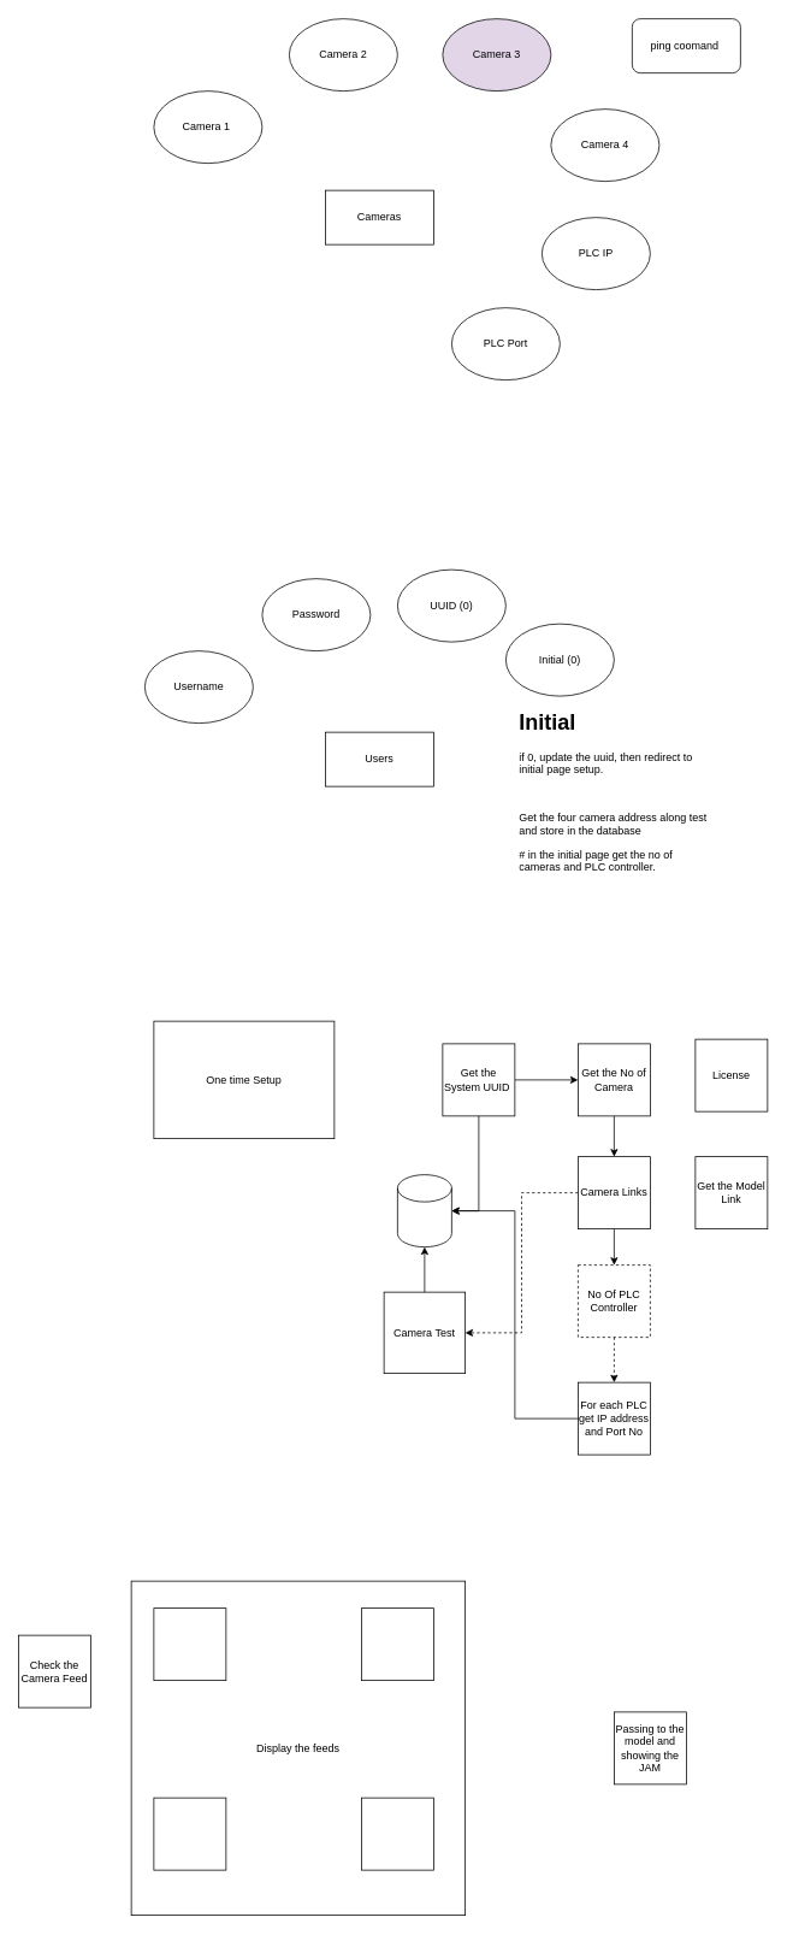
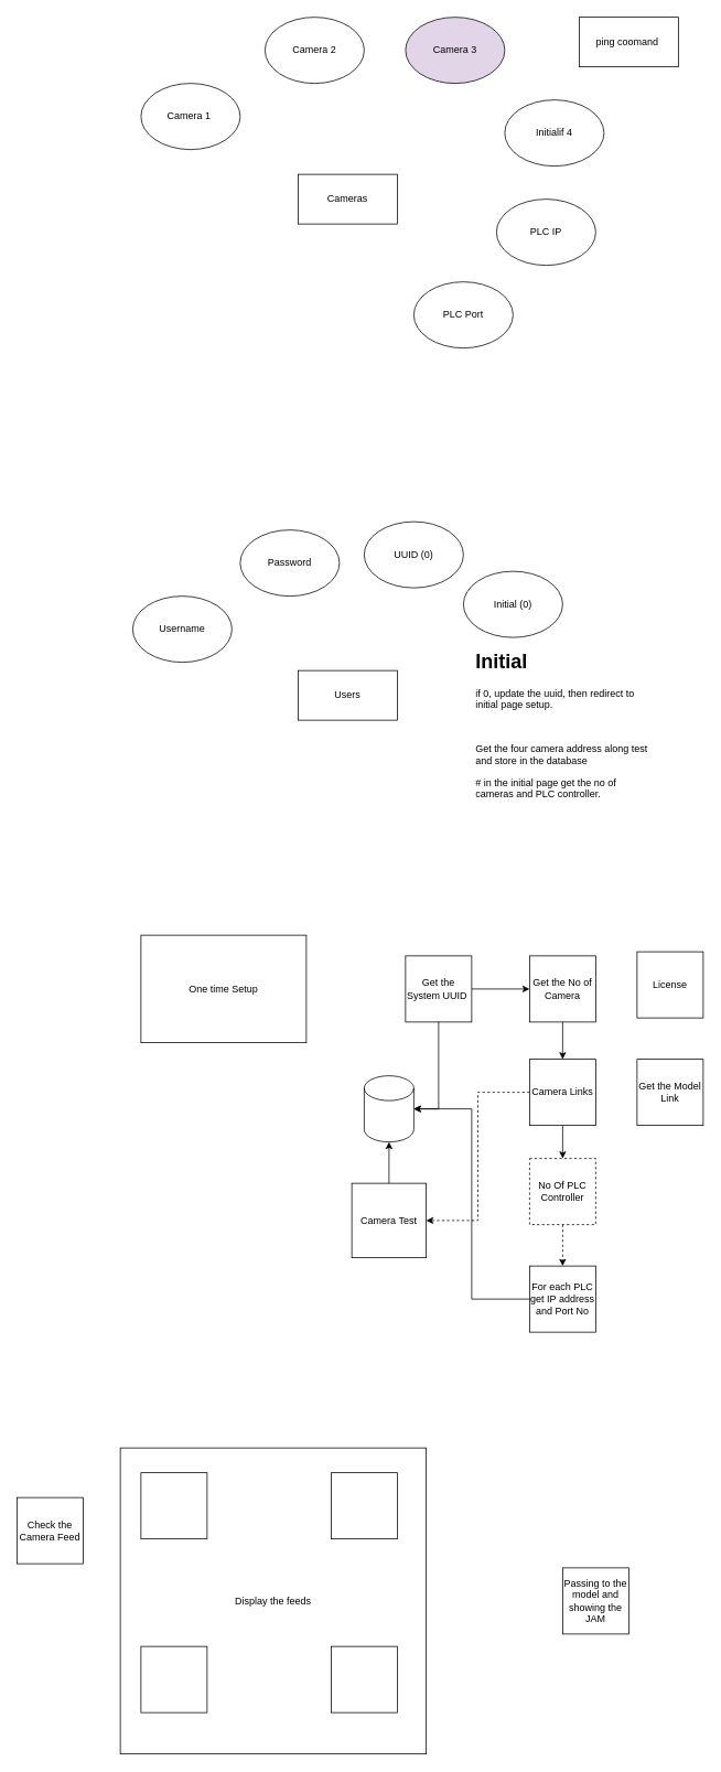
  <mxCell id="0" />
  <mxCell id="1" parent="0" />
  <mxCell id="2" value="One time Setup" style="rounded=0;whiteSpace=wrap;html=1;" parent="1" vertex="1"><mxGeometry x="170" y="1130" width="200" height="130" as="geometry" /></mxCell>
  <mxCell id="3" style="edgeStyle=orthogonalEdgeStyle;rounded=0;orthogonalLoop=1;jettySize=auto;html=1;entryX=0;entryY=0.5;entryDx=0;entryDy=0;" parent="1" source="4" edge="1"><mxGeometry relative="1" as="geometry"><mxPoint x="640" y="1195" as="targetPoint" /></mxGeometry></mxCell>
  <mxCell id="4" value="Get the System UUID&amp;nbsp;" style="whiteSpace=wrap;html=1;aspect=fixed;" parent="1" vertex="1"><mxGeometry x="490" y="1155" width="80" height="80" as="geometry" /></mxCell>
  <mxCell id="5" style="edgeStyle=orthogonalEdgeStyle;rounded=0;orthogonalLoop=1;jettySize=auto;html=1;entryX=0.5;entryY=0;entryDx=0;entryDy=0;" parent="1" source="6" target="9" edge="1"><mxGeometry relative="1" as="geometry" /></mxCell>
  <mxCell id="6" value="Get the No of Camera" style="whiteSpace=wrap;html=1;aspect=fixed;" parent="1" vertex="1"><mxGeometry x="640" y="1155" width="80" height="80" as="geometry" /></mxCell>
  <mxCell id="7" style="edgeStyle=orthogonalEdgeStyle;rounded=0;orthogonalLoop=1;jettySize=auto;html=1;entryX=0.5;entryY=0;entryDx=0;entryDy=0;" parent="1" source="9" target="11" edge="1"><mxGeometry relative="1" as="geometry" /></mxCell>
  <mxCell id="8" style="edgeStyle=orthogonalEdgeStyle;rounded=0;orthogonalLoop=1;jettySize=auto;html=1;entryX=1;entryY=0.5;entryDx=0;entryDy=0;dashed=1;" parent="1" source="9" target="18" edge="1"><mxGeometry relative="1" as="geometry" /></mxCell>
  <mxCell id="9" value="Camera Links" style="whiteSpace=wrap;html=1;aspect=fixed;" parent="1" vertex="1"><mxGeometry x="640" y="1280" width="80" height="80" as="geometry" /></mxCell>
  <mxCell id="10" style="edgeStyle=orthogonalEdgeStyle;rounded=0;orthogonalLoop=1;jettySize=auto;html=1;entryX=0.5;entryY=0;entryDx=0;entryDy=0;dashed=1;" parent="1" source="11" target="12" edge="1"><mxGeometry relative="1" as="geometry" /></mxCell>
  <mxCell id="11" value="No Of PLC Controller" style="whiteSpace=wrap;html=1;aspect=fixed;dashed=1;" parent="1" vertex="1"><mxGeometry x="640" y="1400" width="80" height="80" as="geometry" /></mxCell>
  <mxCell id="12" value="For each PLC get IP address and Port No" style="whiteSpace=wrap;html=1;aspect=fixed;" parent="1" vertex="1"><mxGeometry x="640" y="1530" width="80" height="80" as="geometry" /></mxCell>
  <mxCell id="13" value="" style="shape=cylinder3;whiteSpace=wrap;html=1;boundedLbl=1;backgroundOutline=1;size=15;" parent="1" vertex="1"><mxGeometry x="440" y="1300" width="60" height="80" as="geometry" /></mxCell>
  <mxCell id="14" style="edgeStyle=orthogonalEdgeStyle;rounded=0;orthogonalLoop=1;jettySize=auto;html=1;entryX=1;entryY=0.5;entryDx=0;entryDy=0;entryPerimeter=0;" parent="1" source="12" target="13" edge="1"><mxGeometry relative="1" as="geometry" /></mxCell>
  <mxCell id="15" style="edgeStyle=orthogonalEdgeStyle;rounded=0;orthogonalLoop=1;jettySize=auto;html=1;entryX=1;entryY=0.5;entryDx=0;entryDy=0;entryPerimeter=0;" parent="1" source="4" target="13" edge="1"><mxGeometry relative="1" as="geometry" /></mxCell>
  <mxCell id="16" value="Get the Model Link" style="whiteSpace=wrap;html=1;aspect=fixed;" parent="1" vertex="1"><mxGeometry x="770" y="1280" width="80" height="80" as="geometry" /></mxCell>
  <mxCell id="17" value="License" style="whiteSpace=wrap;html=1;aspect=fixed;" parent="1" vertex="1"><mxGeometry x="770" y="1150" width="80" height="80" as="geometry" /></mxCell>
  <mxCell id="18" value="Camera Test" style="whiteSpace=wrap;html=1;aspect=fixed;" parent="1" vertex="1"><mxGeometry x="425" y="1430" width="90" height="90" as="geometry" /></mxCell>
  <mxCell id="19" style="edgeStyle=orthogonalEdgeStyle;rounded=0;orthogonalLoop=1;jettySize=auto;html=1;entryX=0.5;entryY=1;entryDx=0;entryDy=0;entryPerimeter=0;" parent="1" source="18" target="13" edge="1"><mxGeometry relative="1" as="geometry" /></mxCell>
  <mxCell id="20" value="Display the feeds" style="whiteSpace=wrap;html=1;aspect=fixed;" parent="1" vertex="1"><mxGeometry x="145" y="1750" width="370" height="370" as="geometry" /></mxCell>
  <mxCell id="21" value="Passing to the model and showing the JAM" style="whiteSpace=wrap;html=1;aspect=fixed;" parent="1" vertex="1"><mxGeometry x="680" y="1895" width="80" height="80" as="geometry" /></mxCell>
  <mxCell id="22" value="Check the Camera Feed" style="whiteSpace=wrap;html=1;aspect=fixed;" parent="1" vertex="1"><mxGeometry x="20" y="1810" width="80" height="80" as="geometry" /></mxCell>
  <mxCell id="23" value="" style="whiteSpace=wrap;html=1;aspect=fixed;" parent="1" vertex="1"><mxGeometry x="400" y="1990" width="80" height="80" as="geometry" /></mxCell>
  <mxCell id="24" value="" style="whiteSpace=wrap;html=1;aspect=fixed;" parent="1" vertex="1"><mxGeometry x="170" y="1990" width="80" height="80" as="geometry" /></mxCell>
  <mxCell id="25" value="" style="whiteSpace=wrap;html=1;aspect=fixed;" parent="1" vertex="1"><mxGeometry x="170" y="1780" width="80" height="80" as="geometry" /></mxCell>
  <mxCell id="26" value="" style="whiteSpace=wrap;html=1;aspect=fixed;" parent="1" vertex="1"><mxGeometry x="400" y="1780" width="80" height="80" as="geometry" /></mxCell>
  <mxCell id="27" value="Users" style="rounded=0;whiteSpace=wrap;html=1;" vertex="1" parent="1"><mxGeometry x="360" y="810" width="120" height="60" as="geometry" /></mxCell>
  <mxCell id="28" value="Username" style="ellipse;whiteSpace=wrap;html=1;" vertex="1" parent="1"><mxGeometry x="160" y="720" width="120" height="80" as="geometry" /></mxCell>
  <mxCell id="29" value="Password" style="ellipse;whiteSpace=wrap;html=1;" vertex="1" parent="1"><mxGeometry x="290" y="640" width="120" height="80" as="geometry" /></mxCell>
  <mxCell id="30" value="UUID (0)" style="ellipse;whiteSpace=wrap;html=1;" vertex="1" parent="1"><mxGeometry x="440" y="630" width="120" height="80" as="geometry" /></mxCell>
  <mxCell id="31" value="Initial (0)" style="ellipse;whiteSpace=wrap;html=1;" vertex="1" parent="1"><mxGeometry x="560" y="690" width="120" height="80" as="geometry" /></mxCell>
  <mxCell id="32" value="&lt;h1&gt;Initial&lt;/h1&gt;&lt;p&gt;if 0, update the uuid, then redirect to initial page setup.&lt;/p&gt;&lt;p&gt;&lt;br&gt;&lt;/p&gt;&lt;p&gt;Get the four camera address along test and store in the database&lt;/p&gt;&lt;p&gt;# in the initial page get the no of cameras and PLC controller.&lt;/p&gt;" style="text;html=1;strokeColor=none;fillColor=none;spacing=5;spacingTop=-20;whiteSpace=wrap;overflow=hidden;rounded=0;" vertex="1" parent="1"><mxGeometry x="570" y="780" width="220" height="210" as="geometry" /></mxCell>
  <mxCell id="33" value="Cameras" style="rounded=0;whiteSpace=wrap;html=1;" vertex="1" parent="1"><mxGeometry x="360" y="210" width="120" height="60" as="geometry" /></mxCell>
  <mxCell id="34" value="Camera 1&amp;nbsp;" style="ellipse;whiteSpace=wrap;html=1;" vertex="1" parent="1"><mxGeometry x="170" y="100" width="120" height="80" as="geometry" /></mxCell>
  <mxCell id="35" value="Camera 2" style="ellipse;whiteSpace=wrap;html=1;" vertex="1" parent="1"><mxGeometry x="320" y="20" width="120" height="80" as="geometry" /></mxCell>
  <mxCell id="36" value="Camera 3" style="ellipse;whiteSpace=wrap;html=1;fillColor=#e1d5e7;" vertex="1" parent="1"><mxGeometry x="490" y="20" width="120" height="80" as="geometry" /></mxCell>
- <mxCell id="37" value="Camera 4" style="ellipse;whiteSpace=wrap;html=1;" vertex="1" parent="1"><mxGeometry x="610" y="120" width="120" height="80" as="geometry" /></mxCell>
+ <mxCell id="37" value="Initialif 4" style="ellipse;whiteSpace=wrap;html=1;" vertex="1" parent="1"><mxGeometry x="610" y="120" width="120" height="80" as="geometry" /></mxCell>
  <mxCell id="38" value="PLC IP" style="ellipse;whiteSpace=wrap;html=1;" vertex="1" parent="1"><mxGeometry x="600" y="240" width="120" height="80" as="geometry" /></mxCell>
  <mxCell id="39" value="PLC Port" style="ellipse;whiteSpace=wrap;html=1;" vertex="1" parent="1"><mxGeometry x="500" y="340" width="120" height="80" as="geometry" /></mxCell>
- <mxCell id="40" value="ping coomand&amp;nbsp;" style="whiteSpace=wrap;html=1;rounded=1;" vertex="1" parent="1"><mxGeometry x="700" y="20" width="120" height="60" as="geometry" /></mxCell>
+ <mxCell id="40" value="ping coomand&amp;nbsp;" style="rounded=0;whiteSpace=wrap;html=1;" vertex="1" parent="1"><mxGeometry x="700" y="20" width="120" height="60" as="geometry" /></mxCell>
